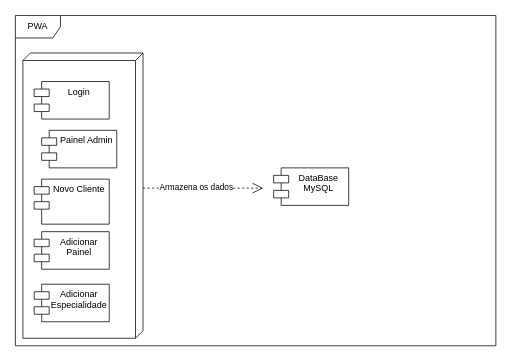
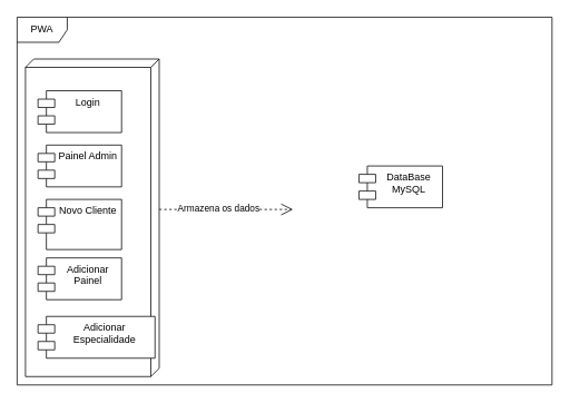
  <mxCell id="0" />
  <mxCell id="1" parent="0" />
  <mxCell id="2" value="PWA" style="shape=umlFrame;whiteSpace=wrap;html=1;" vertex="1" parent="1"><mxGeometry x="20" y="20" width="640" height="440" as="geometry" /></mxCell>
  <mxCell id="3" value="" style="verticalAlign=top;align=left;spacingTop=8;spacingLeft=2;spacingRight=12;shape=cube;size=10;direction=south;fontStyle=4;html=1;" vertex="1" parent="1"><mxGeometry x="30" y="70" width="160" height="380" as="geometry" /></mxCell>
  <mxCell id="4" value="Login" style="shape=module;align=left;spacingLeft=20;align=center;verticalAlign=top;" vertex="1" parent="1"><mxGeometry x="45" y="108" width="100" height="50" as="geometry" /></mxCell>
- <mxCell id="5" value="Painel Admin" style="shape=module;align=left;spacingLeft=20;align=center;verticalAlign=top;" vertex="1" parent="1"><mxGeometry x="55" y="173" width="100" height="50" as="geometry" /></mxCell>
+ <mxCell id="5" value="Painel Admin" style="shape=module;align=left;spacingLeft=20;align=center;verticalAlign=top;" vertex="1" parent="1"><mxGeometry x="45" y="173" width="100" height="50" as="geometry" /></mxCell>
  <mxCell id="6" value="Novo Cliente" style="shape=module;align=left;spacingLeft=20;align=center;verticalAlign=top;" vertex="1" parent="1"><mxGeometry x="45" y="238" width="100" height="60" as="geometry" /></mxCell>
  <mxCell id="7" value="Adicionar&#10;Painel" style="shape=module;align=left;spacingLeft=20;align=center;verticalAlign=top;" vertex="1" parent="1"><mxGeometry x="45" y="308" width="100" height="50" as="geometry" /></mxCell>
- <mxCell id="8" value="Adicionar&#10;Especialidade" style="shape=module;align=left;spacingLeft=20;align=center;verticalAlign=top;" vertex="1" parent="1"><mxGeometry x="45" y="378" width="100" height="50" as="geometry" /></mxCell>
+ <mxCell id="8" value="Adicionar&#10;Especialidade" style="shape=module;align=left;spacingLeft=20;align=center;verticalAlign=top;" vertex="1" parent="1"><mxGeometry x="45" y="378" width="140" height="50" as="geometry" /></mxCell>
  <mxCell id="9" value="Use" style="endArrow=open;endSize=12;dashed=1;html=1;rounded=0;" edge="1" parent="1"><mxGeometry width="160" relative="1" as="geometry"><mxPoint x="190" y="250" as="sourcePoint" /><mxPoint x="350" y="250" as="targetPoint" /></mxGeometry></mxCell>
  <mxCell id="10" value="Armazena os dados" style="edgeLabel;html=1;align=center;verticalAlign=middle;resizable=0;points=[];" vertex="1" connectable="0" parent="9"><mxGeometry x="0.338" y="3" relative="1" as="geometry"><mxPoint x="-37" y="1" as="offset" /></mxGeometry></mxCell>
- <mxCell id="11" value="DataBase&#10;MySQL" style="shape=module;align=left;spacingLeft=20;align=center;verticalAlign=top;" vertex="1" parent="1"><mxGeometry x="364" y="223" width="100" height="50" as="geometry" /></mxCell>
+ <mxCell id="11" value="DataBase&#10;MySQL" style="shape=module;align=left;spacingLeft=20;align=center;verticalAlign=top;" vertex="1" parent="1"><mxGeometry x="429" y="198" width="100" height="50" as="geometry" /></mxCell>
